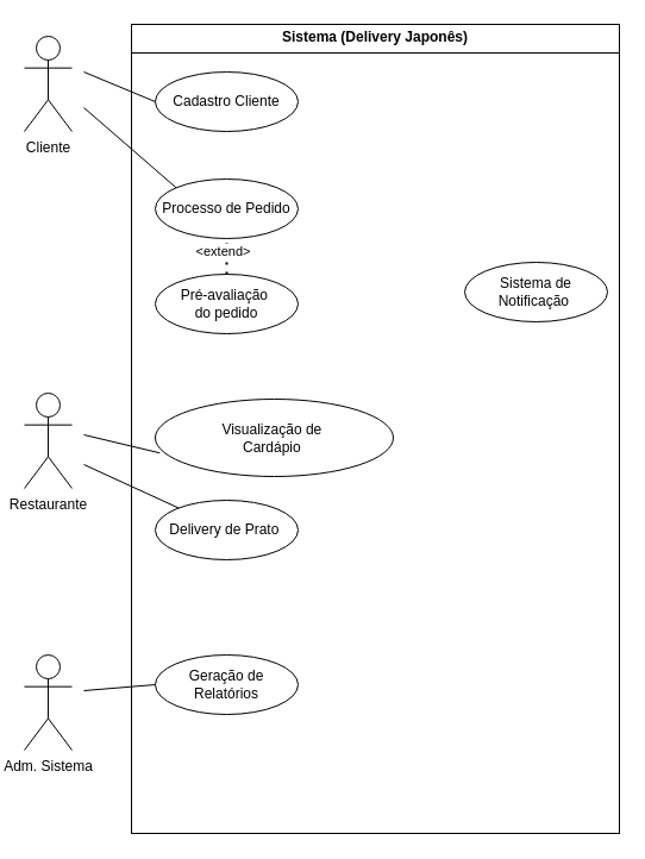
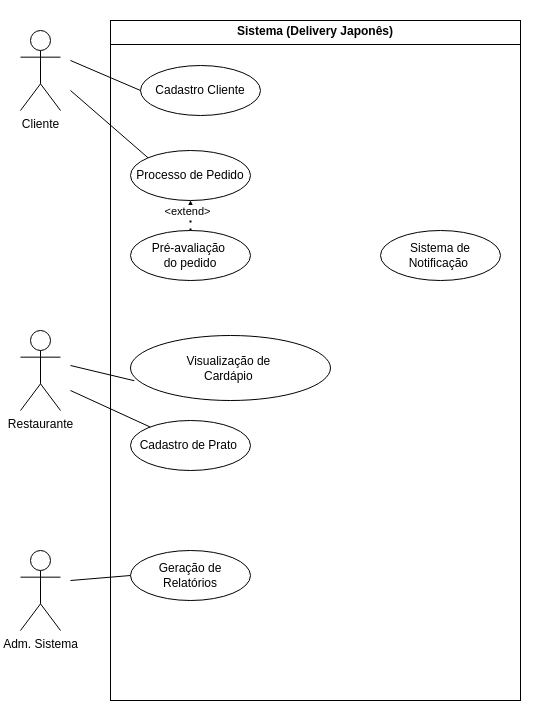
  <mxCell id="0" />
  <mxCell id="1" parent="0" />
  <mxCell id="2" value="Restaurante" style="shape=umlActor;verticalLabelPosition=bottom;verticalAlign=top;html=1;" vertex="1" parent="1"><mxGeometry x="20" y="330" width="40" height="80" as="geometry" /></mxCell>
  <mxCell id="3" value="Cliente&lt;div&gt;&lt;br&gt;&lt;/div&gt;" style="shape=umlActor;verticalLabelPosition=bottom;verticalAlign=top;html=1;" vertex="1" parent="1"><mxGeometry x="20" y="30" width="40" height="80" as="geometry" /></mxCell>
  <mxCell id="4" value="&lt;div&gt;Adm. Sistema&lt;/div&gt;&lt;div&gt;&lt;br&gt;&lt;/div&gt;" style="shape=umlActor;verticalLabelPosition=bottom;verticalAlign=top;html=1;" vertex="1" parent="1"><mxGeometry x="20" y="550" width="40" height="80" as="geometry" /></mxCell>
  <mxCell id="5" value="&lt;p style=&quot;margin:0px;margin-top:4px;text-align:center;&quot;&gt;&lt;b&gt;Sistema (Delivery Japonês)&lt;/b&gt;&lt;/p&gt;&lt;hr size=&quot;1&quot; style=&quot;border-style:solid;&quot;&gt;&lt;div style=&quot;height:2px;&quot;&gt;&lt;/div&gt;" style="verticalAlign=top;align=left;overflow=fill;html=1;whiteSpace=wrap;" vertex="1" parent="1"><mxGeometry x="110" y="20" width="410" height="680" as="geometry" /></mxCell>
- <mxCell id="6" value="Cadastro Cliente" style="ellipse;whiteSpace=wrap;html=1;" vertex="1" parent="1"><mxGeometry x="130" y="60" width="120" height="50" as="geometry" /></mxCell>
+ <mxCell id="6" value="Cadastro Cliente" style="ellipse;whiteSpace=wrap;html=1;" vertex="1" parent="1"><mxGeometry x="140" y="65" width="120" height="50" as="geometry" /></mxCell>
  <mxCell id="7" value="" style="line;strokeWidth=1;fillColor=none;align=left;verticalAlign=middle;spacingTop=-1;spacingLeft=3;spacingRight=3;rotatable=0;labelPosition=right;points=[];portConstraint=eastwest;strokeColor=inherit;" vertex="1" parent="1"><mxGeometry x="280" y="260" width="40" as="geometry" /></mxCell>
  <mxCell id="8" value="" style="endArrow=none;html=1;rounded=0;entryX=0;entryY=0.5;entryDx=0;entryDy=0;" edge="1" parent="1" target="6"><mxGeometry width="50" height="50" relative="1" as="geometry"><mxPoint x="70" y="60" as="sourcePoint" /><mxPoint x="120" y="135" as="targetPoint" /></mxGeometry></mxCell>
  <mxCell id="9" value="Processo de Pedido" style="ellipse;whiteSpace=wrap;html=1;" vertex="1" parent="1"><mxGeometry x="130" y="150" width="120" height="50" as="geometry" /></mxCell>
  <mxCell id="10" value="Pré-avaliação&amp;nbsp;&lt;div&gt;do pedido&lt;/div&gt;" style="ellipse;whiteSpace=wrap;html=1;" vertex="1" parent="1"><mxGeometry x="130" y="230" width="120" height="50" as="geometry" /></mxCell>
- <mxCell id="11" value="" style="endArrow=none;dashed=1;html=1;dashPattern=1 3;strokeWidth=2;rounded=0;exitX=0.5;exitY=0;exitDx=0;exitDy=0;" edge="1" parent="1" source="10" target="9"><mxGeometry width="50" height="50" relative="1" as="geometry"><mxPoint x="219" y="230" as="sourcePoint" /><mxPoint x="219" y="210" as="targetPoint" /></mxGeometry></mxCell>
+ <mxCell id="11" value="" style="endArrow=open;dashed=1;html=1;dashPattern=1 3;strokeWidth=2;rounded=0;exitX=0.5;exitY=0;exitDx=0;exitDy=0;" edge="1" parent="1" source="10" target="9"><mxGeometry width="50" height="50" relative="1" as="geometry"><mxPoint x="219" y="230" as="sourcePoint" /><mxPoint x="219" y="210" as="targetPoint" /></mxGeometry></mxCell>
  <mxCell id="12" value="&amp;lt;extend&amp;gt;" style="edgeLabel;html=1;align=center;verticalAlign=middle;resizable=0;points=[];" vertex="1" connectable="0" parent="11"><mxGeometry x="0.314" y="4" relative="1" as="geometry"><mxPoint as="offset" /></mxGeometry></mxCell>
- <mxCell id="13" value="Sistema de Notificação&amp;nbsp;" style="ellipse;whiteSpace=wrap;html=1;" vertex="1" parent="1"><mxGeometry x="390" y="220" width="120" height="50" as="geometry" /></mxCell>
+ <mxCell id="13" value="Sistema de Notificação&amp;nbsp;" style="ellipse;whiteSpace=wrap;html=1;" vertex="1" parent="1"><mxGeometry x="380" y="230" width="120" height="50" as="geometry" /></mxCell>
  <mxCell id="14" value="Visualização de&amp;nbsp;&lt;div&gt;Cardápio&amp;nbsp;&lt;/div&gt;" style="ellipse;whiteSpace=wrap;html=1;" vertex="1" parent="1"><mxGeometry x="130" y="335" width="200" height="65" as="geometry" /></mxCell>
  <mxCell id="15" value="" style="endArrow=none;html=1;rounded=0;entryX=0.019;entryY=0.696;entryDx=0;entryDy=0;entryPerimeter=0;" edge="1" parent="1" target="14"><mxGeometry width="50" height="50" relative="1" as="geometry"><mxPoint x="70" y="365" as="sourcePoint" /><mxPoint x="151" y="358" as="targetPoint" /></mxGeometry></mxCell>
- <mxCell id="16" value="Delivery de Prato&amp;nbsp;" style="ellipse;whiteSpace=wrap;html=1;" vertex="1" parent="1"><mxGeometry x="130" y="420" width="120" height="50" as="geometry" /></mxCell>
+ <mxCell id="16" value="Cadastro de Prato&amp;nbsp;" style="ellipse;whiteSpace=wrap;html=1;" vertex="1" parent="1"><mxGeometry x="130" y="420" width="120" height="50" as="geometry" /></mxCell>
  <mxCell id="17" value="" style="endArrow=none;html=1;rounded=0;" edge="1" parent="1" target="16"><mxGeometry width="50" height="50" relative="1" as="geometry"><mxPoint x="70" y="390" as="sourcePoint" /><mxPoint x="150" y="450" as="targetPoint" /></mxGeometry></mxCell>
  <mxCell id="18" value="Geração de Relatórios" style="ellipse;whiteSpace=wrap;html=1;" vertex="1" parent="1"><mxGeometry x="130" y="550" width="120" height="50" as="geometry" /></mxCell>
  <mxCell id="19" value="" style="endArrow=none;html=1;rounded=0;entryX=0;entryY=0.5;entryDx=0;entryDy=0;" edge="1" parent="1" target="18"><mxGeometry width="50" height="50" relative="1" as="geometry"><mxPoint x="70" y="580" as="sourcePoint" /><mxPoint x="130" y="570" as="targetPoint" /></mxGeometry></mxCell>
  <mxCell id="20" value="" style="endArrow=none;html=1;rounded=0;entryX=0;entryY=0;entryDx=0;entryDy=0;" edge="1" parent="1" target="9"><mxGeometry width="50" height="50" relative="1" as="geometry"><mxPoint x="70" y="90" as="sourcePoint" /><mxPoint x="120" y="110" as="targetPoint" /></mxGeometry></mxCell>
